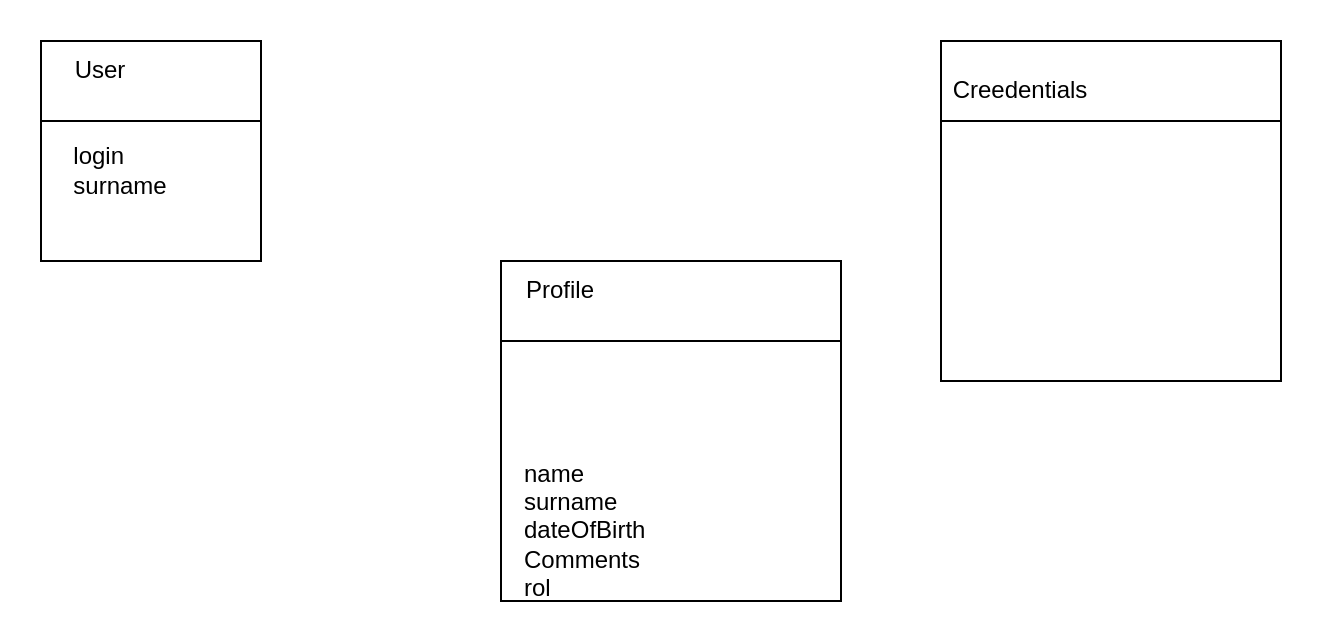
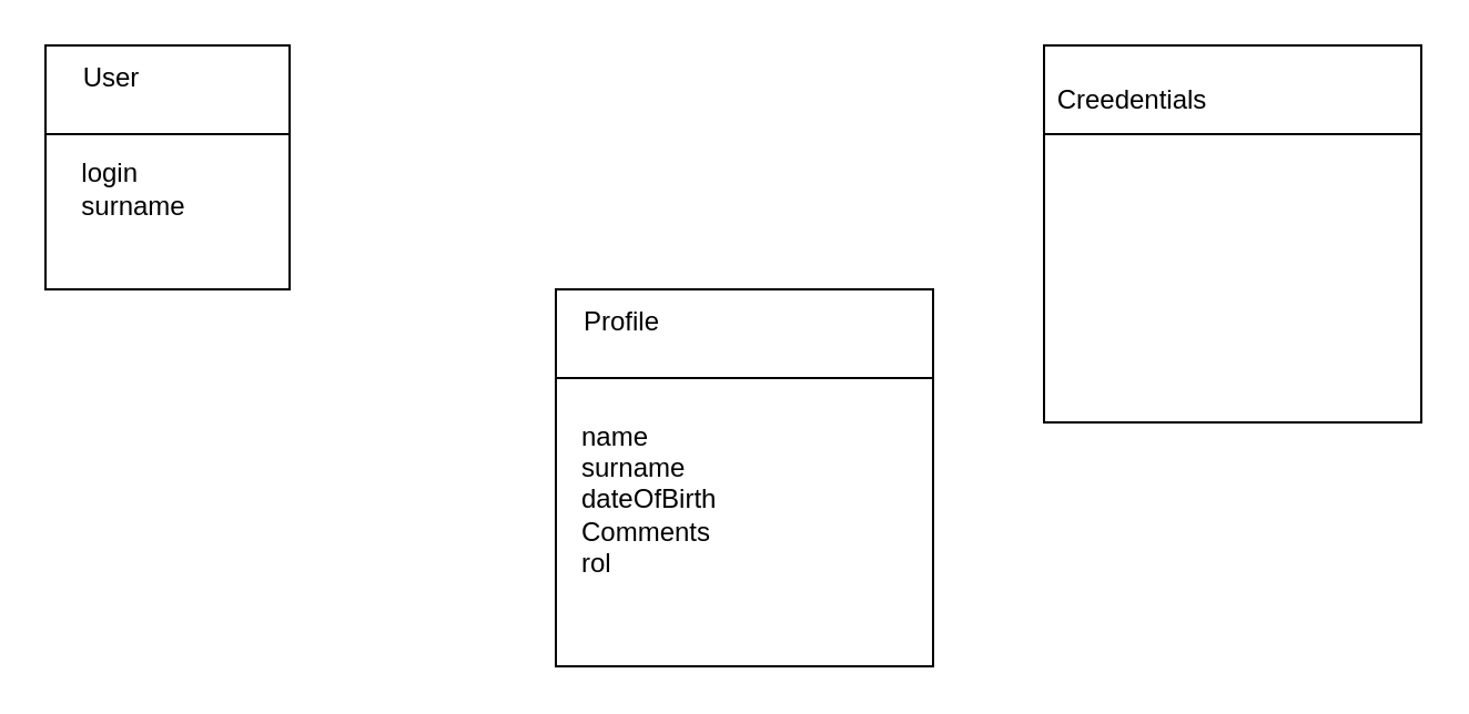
  <mxCell id="0" />
  <mxCell id="1" parent="0" />
  <mxCell id="2" value="" style="whiteSpace=wrap;html=1;aspect=fixed;" vertex="1" parent="1"><mxGeometry x="20" y="20" width="110" height="110" as="geometry" /></mxCell>
  <mxCell id="3" value="" style="whiteSpace=wrap;html=1;aspect=fixed;" vertex="1" parent="1"><mxGeometry x="470" y="20" width="170" height="170" as="geometry" /></mxCell>
  <mxCell id="4" value="" style="whiteSpace=wrap;html=1;aspect=fixed;" vertex="1" parent="1"><mxGeometry x="250" y="130" width="170" height="170" as="geometry" /></mxCell>
  <mxCell id="5" value="" style="endArrow=none;html=1;rounded=0;" edge="1" parent="1"><mxGeometry width="50" height="50" relative="1" as="geometry"><mxPoint x="250" y="170" as="sourcePoint" /><mxPoint x="420" y="170" as="targetPoint" /><Array as="points"><mxPoint x="420" y="170" /></Array></mxGeometry></mxCell>
  <mxCell id="6" value="" style="endArrow=none;html=1;rounded=0;" edge="1" parent="1"><mxGeometry width="50" height="50" relative="1" as="geometry"><mxPoint x="470" y="60" as="sourcePoint" /><mxPoint x="640" y="60" as="targetPoint" /><Array as="points"><mxPoint x="640" y="60" /></Array></mxGeometry></mxCell>
  <mxCell id="7" value="User" style="text;html=1;strokeColor=none;fillColor=none;align=center;verticalAlign=middle;whiteSpace=wrap;rounded=0;" vertex="1" parent="1"><mxGeometry x="20" y="20" width="60" height="30" as="geometry" /></mxCell>
  <mxCell id="8" value="&lt;div style=&quot;text-align: left;&quot;&gt;&lt;span style=&quot;background-color: initial;&quot;&gt;login&lt;/span&gt;&lt;/div&gt;surname" style="text;html=1;strokeColor=none;fillColor=none;align=center;verticalAlign=middle;whiteSpace=wrap;rounded=0;" vertex="1" parent="1"><mxGeometry x="30" y="70" width="60" height="30" as="geometry" /></mxCell>
  <mxCell id="9" value="" style="endArrow=none;html=1;rounded=0;" edge="1" parent="1" target="2"><mxGeometry width="50" height="50" relative="1" as="geometry"><mxPoint x="20" y="60" as="sourcePoint" /><mxPoint x="70" y="10" as="targetPoint" /><Array as="points"><mxPoint x="130" y="60" /></Array></mxGeometry></mxCell>
  <mxCell id="10" value="Profile" style="text;html=1;strokeColor=none;fillColor=none;align=center;verticalAlign=middle;whiteSpace=wrap;rounded=0;" vertex="1" parent="1"><mxGeometry x="250" y="130" width="60" height="30" as="geometry" /></mxCell>
- <mxCell id="11" value="name&lt;br&gt;surname&lt;br&gt;dateOfBirth&lt;br&gt;Comments&lt;br&gt;rol" style="text;html=1;strokeColor=none;fillColor=none;align=left;verticalAlign=middle;whiteSpace=wrap;rounded=0;" vertex="1" parent="1"><mxGeometry x="260" y="240" width="80" height="50" as="geometry" /></mxCell>
+ <mxCell id="11" value="name&lt;br&gt;surname&lt;br&gt;dateOfBirth&lt;br&gt;Comments&lt;br&gt;rol" style="text;html=1;strokeColor=none;fillColor=none;align=left;verticalAlign=middle;whiteSpace=wrap;rounded=0;" vertex="1" parent="1"><mxGeometry x="260" y="200" width="80" height="50" as="geometry" /></mxCell>
  <mxCell id="12" value="Creedentials" style="text;html=1;strokeColor=none;fillColor=none;align=center;verticalAlign=middle;whiteSpace=wrap;rounded=0;" vertex="1" parent="1"><mxGeometry x="480" y="30" width="60" height="30" as="geometry" /></mxCell>
